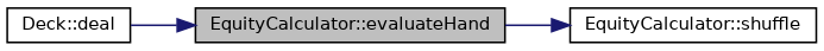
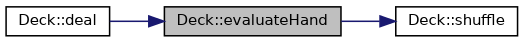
  digraph {
    rankdir=LR
    node [color=black fillcolor=white fontname=Helvetica fontsize=10 shape=record style=filled]
    edge [color=midnightblue fontname=Helvetica fontsize=10 labelfontname=Helvetica labelfontsize=10 style=solid]
-   n1 [fillcolor=grey75 fontcolor=black height=0.2 label="EquityCalculator::evaluateHand" width=0.4]
-   n2 [height=0.2 label="EquityCalculator::shuffle" width=0.4]
+   n1 [fillcolor=grey75 fontcolor=black height=0.2 label="Deck::evaluateHand" width=0.4]
+   n2 [height=0.2 label="Deck::shuffle" width=0.4]
    n3 [height=0.2 label="Deck::deal" width=0.4]
    n1 -> n2
    n3 -> n1
  }
